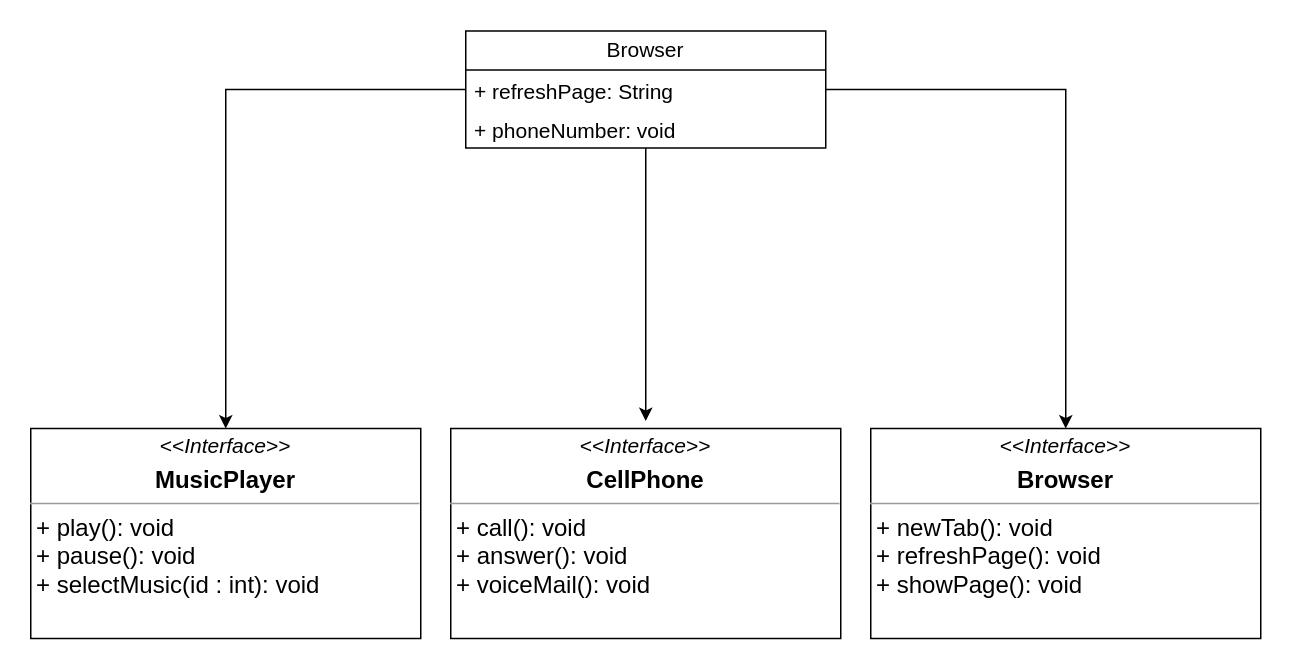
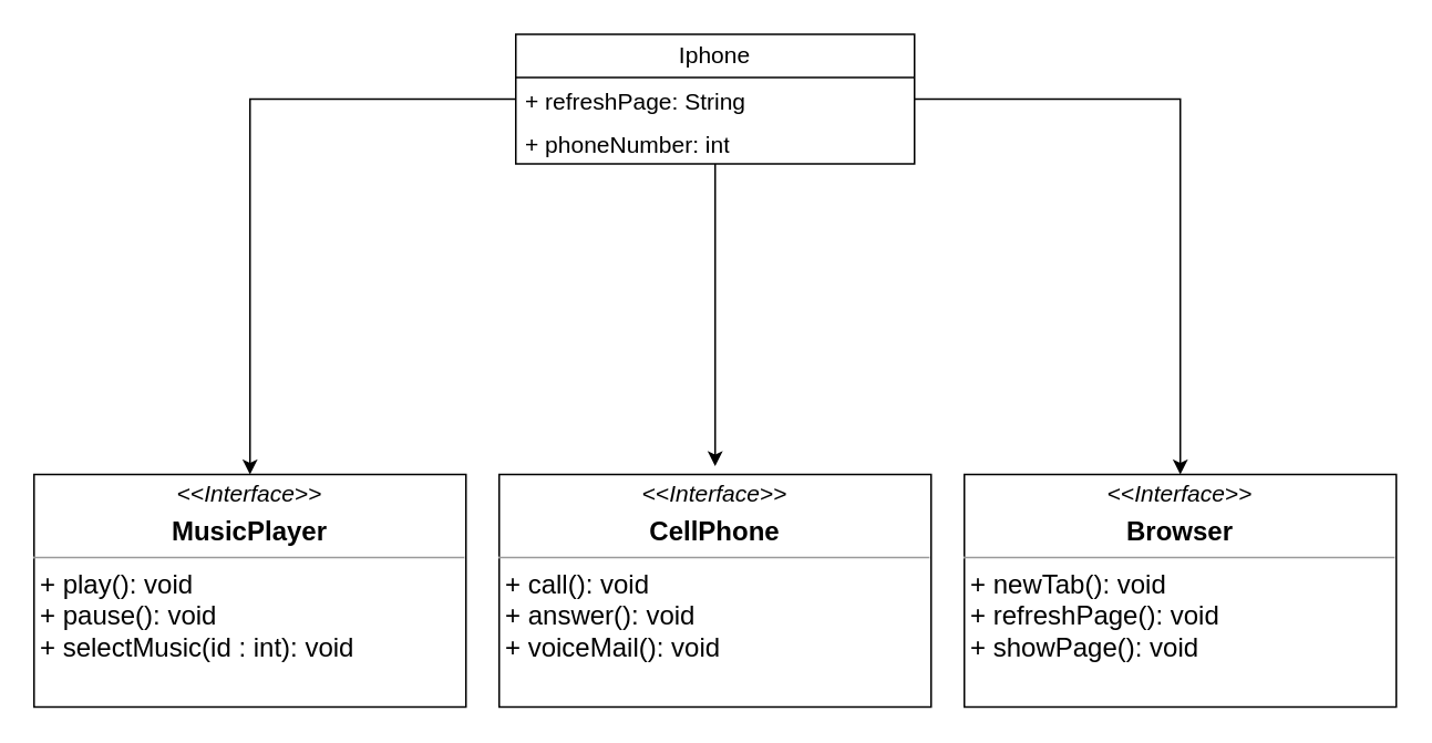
  <mxCell id="0" />
  <mxCell id="1" parent="0" />
  <mxCell id="2" value="&lt;p style=&quot;margin:0px;margin-top:4px;text-align:center;&quot;&gt;&lt;font style=&quot;font-size: 14px;&quot;&gt;&lt;i&gt;&amp;lt;&amp;lt;Interface&amp;gt;&amp;gt;&lt;/i&gt;&lt;/font&gt;&lt;/p&gt;&lt;p style=&quot;margin:0px;margin-top:4px;text-align:center;&quot;&gt;&lt;font size=&quot;3&quot;&gt;&lt;b&gt;MusicPlayer&lt;/b&gt;&lt;br&gt;&lt;/font&gt;&lt;/p&gt;&lt;hr size=&quot;1&quot;&gt;&lt;p style=&quot;margin:0px;margin-left:4px;&quot;&gt;&lt;font size=&quot;3&quot;&gt;+ play(): void&lt;/font&gt;&lt;/p&gt;&lt;p style=&quot;margin:0px;margin-left:4px;&quot;&gt;&lt;font size=&quot;3&quot;&gt;+ pause(): void&lt;/font&gt;&lt;/p&gt;&lt;p style=&quot;margin:0px;margin-left:4px;&quot;&gt;&lt;font size=&quot;3&quot;&gt;+ selectMusic(id : int): void&lt;br&gt;&lt;/font&gt;&lt;/p&gt;" style="verticalAlign=top;align=left;overflow=fill;fontSize=12;fontFamily=Helvetica;html=1;whiteSpace=wrap;" vertex="1" parent="1"><mxGeometry x="20" y="285" width="260" height="140" as="geometry" /></mxCell>
  <mxCell id="3" value="&lt;p style=&quot;margin:0px;margin-top:4px;text-align:center;&quot;&gt;&lt;font style=&quot;font-size: 14px;&quot;&gt;&lt;i&gt;&amp;lt;&amp;lt;Interface&amp;gt;&amp;gt;&lt;/i&gt;&lt;/font&gt;&lt;/p&gt;&lt;p style=&quot;margin:0px;margin-top:4px;text-align:center;&quot;&gt;&lt;font size=&quot;3&quot;&gt;&lt;b&gt;CellPhone&lt;/b&gt;&lt;br&gt;&lt;/font&gt;&lt;/p&gt;&lt;hr size=&quot;1&quot;&gt;&lt;p style=&quot;margin:0px;margin-left:4px;&quot;&gt;&lt;font size=&quot;3&quot;&gt;+ call(): void&lt;/font&gt;&lt;/p&gt;&lt;p style=&quot;margin:0px;margin-left:4px;&quot;&gt;&lt;font size=&quot;3&quot;&gt;+ answer&lt;/font&gt;&lt;font size=&quot;3&quot;&gt;(): void&lt;/font&gt;&lt;/p&gt;&lt;p style=&quot;margin:0px;margin-left:4px;&quot;&gt;&lt;font size=&quot;3&quot;&gt;+ voiceMail(): void&lt;br&gt;&lt;/font&gt;&lt;/p&gt;" style="verticalAlign=top;align=left;overflow=fill;fontSize=12;fontFamily=Helvetica;html=1;whiteSpace=wrap;" vertex="1" parent="1"><mxGeometry x="300" y="285" width="260" height="140" as="geometry" /></mxCell>
  <mxCell id="4" value="&lt;p style=&quot;margin:0px;margin-top:4px;text-align:center;&quot;&gt;&lt;font style=&quot;font-size: 14px;&quot;&gt;&lt;i&gt;&amp;lt;&amp;lt;Interface&amp;gt;&amp;gt;&lt;/i&gt;&lt;/font&gt;&lt;/p&gt;&lt;p style=&quot;margin:0px;margin-top:4px;text-align:center;&quot;&gt;&lt;font size=&quot;3&quot;&gt;&lt;b&gt;Browser&lt;/b&gt;&lt;br&gt;&lt;/font&gt;&lt;/p&gt;&lt;hr size=&quot;1&quot;&gt;&lt;p style=&quot;margin:0px;margin-left:4px;&quot;&gt;&lt;font size=&quot;3&quot;&gt;+ newTab(): void&lt;/font&gt;&lt;/p&gt;&lt;p style=&quot;margin:0px;margin-left:4px;&quot;&gt;&lt;font size=&quot;3&quot;&gt;+ refreshPage&lt;/font&gt;&lt;font size=&quot;3&quot;&gt;(): void&lt;/font&gt;&lt;/p&gt;&lt;p style=&quot;margin:0px;margin-left:4px;&quot;&gt;&lt;font size=&quot;3&quot;&gt;+ showPage(): void&lt;br&gt;&lt;/font&gt;&lt;/p&gt;" style="verticalAlign=top;align=left;overflow=fill;fontSize=12;fontFamily=Helvetica;html=1;whiteSpace=wrap;" vertex="1" parent="1"><mxGeometry x="580" y="285" width="260" height="140" as="geometry" /></mxCell>
  <mxCell id="5" style="edgeStyle=orthogonalEdgeStyle;rounded=0;orthogonalLoop=1;jettySize=auto;html=1;" edge="1" parent="1" source="8"><mxGeometry relative="1" as="geometry"><mxPoint x="430" y="280" as="targetPoint" /></mxGeometry></mxCell>
  <mxCell id="6" style="edgeStyle=orthogonalEdgeStyle;rounded=0;orthogonalLoop=1;jettySize=auto;html=1;entryX=0.5;entryY=0;entryDx=0;entryDy=0;" edge="1" parent="1" source="8" target="2"><mxGeometry relative="1" as="geometry" /></mxCell>
  <mxCell id="7" style="edgeStyle=orthogonalEdgeStyle;rounded=0;orthogonalLoop=1;jettySize=auto;html=1;" edge="1" parent="1" source="8" target="4"><mxGeometry relative="1" as="geometry" /></mxCell>
- <mxCell id="8" value="&lt;font style=&quot;font-size: 14px;&quot;&gt;Browser&lt;/font&gt;" style="swimlane;fontStyle=0;childLayout=stackLayout;horizontal=1;startSize=26;fillColor=none;horizontalStack=0;resizeParent=1;resizeParentMax=0;resizeLast=0;collapsible=1;marginBottom=0;whiteSpace=wrap;html=1;" vertex="1" parent="1"><mxGeometry x="310" y="20" width="240" height="78" as="geometry" /></mxCell>
+ <mxCell id="8" value="&lt;font style=&quot;font-size: 14px;&quot;&gt;Iphone&lt;/font&gt;" style="swimlane;fontStyle=0;childLayout=stackLayout;horizontal=1;startSize=26;fillColor=none;horizontalStack=0;resizeParent=1;resizeParentMax=0;resizeLast=0;collapsible=1;marginBottom=0;whiteSpace=wrap;html=1;" vertex="1" parent="1"><mxGeometry x="310" y="20" width="240" height="78" as="geometry" /></mxCell>
  <mxCell id="9" value="&lt;font style=&quot;font-size: 14px;&quot;&gt;+ refreshPage: String&lt;/font&gt;" style="text;strokeColor=none;fillColor=none;align=left;verticalAlign=top;spacingLeft=4;spacingRight=4;overflow=hidden;rotatable=0;points=[[0,0.5],[1,0.5]];portConstraint=eastwest;whiteSpace=wrap;html=1;" vertex="1" parent="8"><mxGeometry y="26" width="240" height="26" as="geometry" /></mxCell>
- <mxCell id="10" value="&lt;font style=&quot;font-size: 14px;&quot;&gt;+ phoneNumber: void&lt;/font&gt;" style="text;strokeColor=none;fillColor=none;align=left;verticalAlign=top;spacingLeft=4;spacingRight=4;overflow=hidden;rotatable=0;points=[[0,0.5],[1,0.5]];portConstraint=eastwest;whiteSpace=wrap;html=1;" vertex="1" parent="8"><mxGeometry y="52" width="240" height="26" as="geometry" /></mxCell>
+ <mxCell id="10" value="&lt;font style=&quot;font-size: 14px;&quot;&gt;+ phoneNumber: int&lt;/font&gt;" style="text;strokeColor=none;fillColor=none;align=left;verticalAlign=top;spacingLeft=4;spacingRight=4;overflow=hidden;rotatable=0;points=[[0,0.5],[1,0.5]];portConstraint=eastwest;whiteSpace=wrap;html=1;" vertex="1" parent="8"><mxGeometry y="52" width="240" height="26" as="geometry" /></mxCell>
